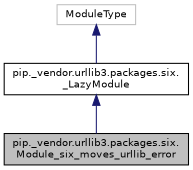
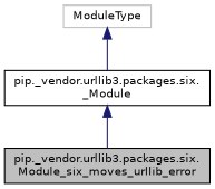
  digraph {
    node [color=black fillcolor=white fontname=Helvetica fontsize=10 shape=record style=filled]
    edge [color=midnightblue dir=back fontname=Helvetica fontsize=10 labelfontname=Helvetica labelfontsize=10 style=solid]
    n1 [fillcolor=grey75 fontcolor=black height=0.2 label="pip._vendor.urllib3.packages.six.\lModule_six_moves_urllib_error" width=0.4]
-   n2 [height=0.2 label="pip._vendor.urllib3.packages.six.\l_LazyModule" width=0.4]
+   n2 [height=0.2 label="pip._vendor.urllib3.packages.six.\l_Module" width=0.4]
    n3 [color=grey75 height=0.2 label=ModuleType width=0.4]
    n2 -> n1
    n3 -> n2
  }
